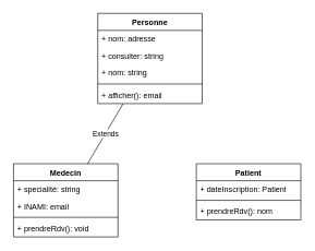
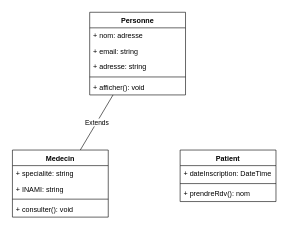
  <mxCell id="0" />
  <mxCell id="1" parent="0" />
  <mxCell id="2" value="Personne" style="swimlane;fontStyle=1;align=center;verticalAlign=top;childLayout=stackLayout;horizontal=1;startSize=26;horizontalStack=0;resizeParent=1;resizeParentMax=0;resizeLast=0;collapsible=1;marginBottom=0;whiteSpace=wrap;html=1;" vertex="1" parent="1"><mxGeometry x="149" y="20" width="160" height="138" as="geometry" /></mxCell>
  <mxCell id="3" value="+ nom: adresse" style="text;strokeColor=none;fillColor=none;align=left;verticalAlign=top;spacingLeft=4;spacingRight=4;overflow=hidden;rotatable=0;points=[[0,0.5],[1,0.5]];portConstraint=eastwest;whiteSpace=wrap;html=1;" vertex="1" parent="2"><mxGeometry y="26" width="160" height="26" as="geometry" /></mxCell>
- <mxCell id="4" value="+ consulter: string" style="text;strokeColor=none;fillColor=none;align=left;verticalAlign=top;spacingLeft=4;spacingRight=4;overflow=hidden;rotatable=0;points=[[0,0.5],[1,0.5]];portConstraint=eastwest;whiteSpace=wrap;html=1;" vertex="1" parent="2"><mxGeometry y="52" width="160" height="26" as="geometry" /></mxCell>
- <mxCell id="5" value="+ nom: string" style="text;strokeColor=none;fillColor=none;align=left;verticalAlign=top;spacingLeft=4;spacingRight=4;overflow=hidden;rotatable=0;points=[[0,0.5],[1,0.5]];portConstraint=eastwest;whiteSpace=wrap;html=1;" vertex="1" parent="2"><mxGeometry y="78" width="160" height="26" as="geometry" /></mxCell>
+ <mxCell id="4" value="+ email: string" style="text;strokeColor=none;fillColor=none;align=left;verticalAlign=top;spacingLeft=4;spacingRight=4;overflow=hidden;rotatable=0;points=[[0,0.5],[1,0.5]];portConstraint=eastwest;whiteSpace=wrap;html=1;" vertex="1" parent="2"><mxGeometry y="52" width="160" height="26" as="geometry" /></mxCell>
+ <mxCell id="5" value="+ adresse: string" style="text;strokeColor=none;fillColor=none;align=left;verticalAlign=top;spacingLeft=4;spacingRight=4;overflow=hidden;rotatable=0;points=[[0,0.5],[1,0.5]];portConstraint=eastwest;whiteSpace=wrap;html=1;" vertex="1" parent="2"><mxGeometry y="78" width="160" height="26" as="geometry" /></mxCell>
  <mxCell id="6" value="" style="line;strokeWidth=1;fillColor=none;align=left;verticalAlign=middle;spacingTop=-1;spacingLeft=3;spacingRight=3;rotatable=0;labelPosition=right;points=[];portConstraint=eastwest;strokeColor=inherit;" vertex="1" parent="2"><mxGeometry y="104" width="160" height="8" as="geometry" /></mxCell>
- <mxCell id="7" value="+ afficher(): email" style="text;strokeColor=none;fillColor=none;align=left;verticalAlign=top;spacingLeft=4;spacingRight=4;overflow=hidden;rotatable=0;points=[[0,0.5],[1,0.5]];portConstraint=eastwest;whiteSpace=wrap;html=1;" vertex="1" parent="2"><mxGeometry y="112" width="160" height="26" as="geometry" /></mxCell>
+ <mxCell id="7" value="+ afficher(): void" style="text;strokeColor=none;fillColor=none;align=left;verticalAlign=top;spacingLeft=4;spacingRight=4;overflow=hidden;rotatable=0;points=[[0,0.5],[1,0.5]];portConstraint=eastwest;whiteSpace=wrap;html=1;" vertex="1" parent="2"><mxGeometry y="112" width="160" height="26" as="geometry" /></mxCell>
  <mxCell id="8" value="Extends" style="endArrow=none;endSize=16;endFill=0;html=1;rounded=0;" edge="1" parent="1" source="9" target="2"><mxGeometry width="160" relative="1" as="geometry"><mxPoint x="119.583" y="250" as="sourcePoint" /><mxPoint x="339" y="150" as="targetPoint" /></mxGeometry></mxCell>
  <mxCell id="9" value="Medecin" style="swimlane;fontStyle=1;align=center;verticalAlign=top;childLayout=stackLayout;horizontal=1;startSize=26;horizontalStack=0;resizeParent=1;resizeParentMax=0;resizeLast=0;collapsible=1;marginBottom=0;whiteSpace=wrap;html=1;" vertex="1" parent="1"><mxGeometry x="20" y="250" width="160" height="112" as="geometry" /></mxCell>
  <mxCell id="10" value="+ specialité: string" style="text;strokeColor=none;fillColor=none;align=left;verticalAlign=top;spacingLeft=4;spacingRight=4;overflow=hidden;rotatable=0;points=[[0,0.5],[1,0.5]];portConstraint=eastwest;whiteSpace=wrap;html=1;" vertex="1" parent="9"><mxGeometry y="26" width="160" height="26" as="geometry" /></mxCell>
- <mxCell id="11" value="+ INAMI: email" style="text;strokeColor=none;fillColor=none;align=left;verticalAlign=top;spacingLeft=4;spacingRight=4;overflow=hidden;rotatable=0;points=[[0,0.5],[1,0.5]];portConstraint=eastwest;whiteSpace=wrap;html=1;" vertex="1" parent="9"><mxGeometry y="52" width="160" height="26" as="geometry" /></mxCell>
+ <mxCell id="11" value="+ INAMI: string" style="text;strokeColor=none;fillColor=none;align=left;verticalAlign=top;spacingLeft=4;spacingRight=4;overflow=hidden;rotatable=0;points=[[0,0.5],[1,0.5]];portConstraint=eastwest;whiteSpace=wrap;html=1;" vertex="1" parent="9"><mxGeometry y="52" width="160" height="26" as="geometry" /></mxCell>
  <mxCell id="12" value="" style="line;strokeWidth=1;fillColor=none;align=left;verticalAlign=middle;spacingTop=-1;spacingLeft=3;spacingRight=3;rotatable=0;labelPosition=right;points=[];portConstraint=eastwest;strokeColor=inherit;" vertex="1" parent="9"><mxGeometry y="78" width="160" height="8" as="geometry" /></mxCell>
- <mxCell id="13" value="+ prendreRdv(): void" style="text;strokeColor=none;fillColor=none;align=left;verticalAlign=top;spacingLeft=4;spacingRight=4;overflow=hidden;rotatable=0;points=[[0,0.5],[1,0.5]];portConstraint=eastwest;whiteSpace=wrap;html=1;" vertex="1" parent="9"><mxGeometry y="86" width="160" height="26" as="geometry" /></mxCell>
+ <mxCell id="13" value="+ consulter(): void" style="text;strokeColor=none;fillColor=none;align=left;verticalAlign=top;spacingLeft=4;spacingRight=4;overflow=hidden;rotatable=0;points=[[0,0.5],[1,0.5]];portConstraint=eastwest;whiteSpace=wrap;html=1;" vertex="1" parent="9"><mxGeometry y="86" width="160" height="26" as="geometry" /></mxCell>
  <mxCell id="14" value="Patient" style="swimlane;fontStyle=1;align=center;verticalAlign=top;childLayout=stackLayout;horizontal=1;startSize=26;horizontalStack=0;resizeParent=1;resizeParentMax=0;resizeLast=0;collapsible=1;marginBottom=0;whiteSpace=wrap;html=1;" vertex="1" parent="1"><mxGeometry x="300" y="250" width="160" height="86" as="geometry" /></mxCell>
- <mxCell id="15" value="+ dateInscription: Patient" style="text;strokeColor=none;fillColor=none;align=left;verticalAlign=top;spacingLeft=4;spacingRight=4;overflow=hidden;rotatable=0;points=[[0,0.5],[1,0.5]];portConstraint=eastwest;whiteSpace=wrap;html=1;" vertex="1" parent="14"><mxGeometry y="26" width="160" height="26" as="geometry" /></mxCell>
+ <mxCell id="15" value="+ dateInscription: DateTime" style="text;strokeColor=none;fillColor=none;align=left;verticalAlign=top;spacingLeft=4;spacingRight=4;overflow=hidden;rotatable=0;points=[[0,0.5],[1,0.5]];portConstraint=eastwest;whiteSpace=wrap;html=1;" vertex="1" parent="14"><mxGeometry y="26" width="160" height="26" as="geometry" /></mxCell>
  <mxCell id="16" value="" style="line;strokeWidth=1;fillColor=none;align=left;verticalAlign=middle;spacingTop=-1;spacingLeft=3;spacingRight=3;rotatable=0;labelPosition=right;points=[];portConstraint=eastwest;strokeColor=inherit;" vertex="1" parent="14"><mxGeometry y="52" width="160" height="8" as="geometry" /></mxCell>
  <mxCell id="17" value="+ prendreRdv(): nom" style="text;strokeColor=none;fillColor=none;align=left;verticalAlign=top;spacingLeft=4;spacingRight=4;overflow=hidden;rotatable=0;points=[[0,0.5],[1,0.5]];portConstraint=eastwest;whiteSpace=wrap;html=1;" vertex="1" parent="14"><mxGeometry y="60" width="160" height="26" as="geometry" /></mxCell>
